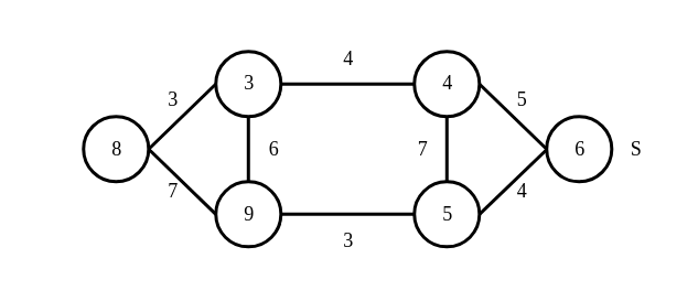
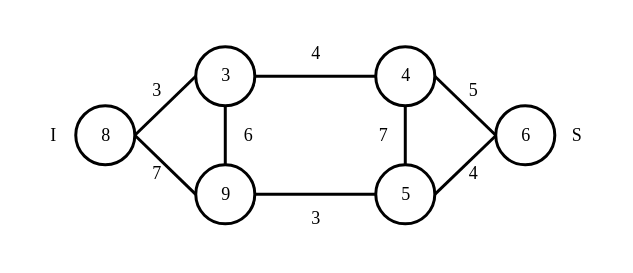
  <mxCell id="0" />
  <mxCell id="1" parent="0" />
  <mxCell id="2" style="rounded=0;orthogonalLoop=1;jettySize=auto;html=1;exitX=1;exitY=0.5;exitDx=0;exitDy=0;exitPerimeter=0;entryX=0;entryY=0.5;entryDx=0;entryDy=0;entryPerimeter=0;strokeWidth=2;endArrow=none;endFill=0;fontFamily=Times New Roman;fontSource=https%3A%2F%2Ffonts.googleapis.com%2Fcss%3Ffamily%3DTimes%2BNew%2BRoman;" parent="1" source="4" target="6" edge="1"><mxGeometry relative="1" as="geometry" /></mxCell>
  <mxCell id="3" style="edgeStyle=none;rounded=0;orthogonalLoop=1;jettySize=auto;html=1;exitX=1;exitY=0.5;exitDx=0;exitDy=0;exitPerimeter=0;entryX=0;entryY=0.5;entryDx=0;entryDy=0;entryPerimeter=0;strokeWidth=2;endArrow=none;endFill=0;fontFamily=Times New Roman;fontSource=https%3A%2F%2Ffonts.googleapis.com%2Fcss%3Ffamily%3DTimes%2BNew%2BRoman;" parent="1" source="4" target="9" edge="1"><mxGeometry relative="1" as="geometry" /></mxCell>
  <mxCell id="4" value="8" style="verticalLabelPosition=middle;verticalAlign=middle;html=1;shape=mxgraph.flowchart.on-page_reference;strokeWidth=2;labelPosition=center;align=center;fontFamily=Times New Roman;fontSource=https%3A%2F%2Ffonts.googleapis.com%2Fcss%3Ffamily%3DTimes%2BNew%2BRoman;" parent="1" vertex="1"><mxGeometry x="50" y="70" width="39.37" height="39.37" as="geometry" /></mxCell>
  <mxCell id="5" style="edgeStyle=none;rounded=0;orthogonalLoop=1;jettySize=auto;html=1;exitX=1;exitY=0.5;exitDx=0;exitDy=0;exitPerimeter=0;entryX=0;entryY=0.5;entryDx=0;entryDy=0;entryPerimeter=0;strokeWidth=2;endArrow=none;endFill=0;fontFamily=Times New Roman;fontSource=https%3A%2F%2Ffonts.googleapis.com%2Fcss%3Ffamily%3DTimes%2BNew%2BRoman;" parent="1" source="6" target="11" edge="1"><mxGeometry relative="1" as="geometry" /></mxCell>
  <mxCell id="6" value="3" style="verticalLabelPosition=middle;verticalAlign=middle;html=1;shape=mxgraph.flowchart.on-page_reference;strokeWidth=2;labelPosition=center;align=center;fontFamily=Times New Roman;fontSource=https%3A%2F%2Ffonts.googleapis.com%2Fcss%3Ffamily%3DTimes%2BNew%2BRoman;" parent="1" vertex="1"><mxGeometry x="130" y="30.63" width="39.37" height="39.37" as="geometry" /></mxCell>
  <mxCell id="7" style="edgeStyle=none;rounded=0;orthogonalLoop=1;jettySize=auto;html=1;exitX=1;exitY=0.5;exitDx=0;exitDy=0;exitPerimeter=0;strokeWidth=2;endArrow=none;endFill=0;fontFamily=Times New Roman;fontSource=https%3A%2F%2Ffonts.googleapis.com%2Fcss%3Ffamily%3DTimes%2BNew%2BRoman;" parent="1" source="9" target="14" edge="1"><mxGeometry relative="1" as="geometry" /></mxCell>
  <mxCell id="8" style="edgeStyle=none;rounded=0;orthogonalLoop=1;jettySize=auto;html=1;exitX=0.5;exitY=0;exitDx=0;exitDy=0;exitPerimeter=0;entryX=0.5;entryY=1;entryDx=0;entryDy=0;entryPerimeter=0;strokeWidth=2;endArrow=none;endFill=0;fontFamily=Times New Roman;fontSource=https%3A%2F%2Ffonts.googleapis.com%2Fcss%3Ffamily%3DTimes%2BNew%2BRoman;" parent="1" source="9" target="6" edge="1"><mxGeometry relative="1" as="geometry" /></mxCell>
  <mxCell id="9" value="9" style="verticalLabelPosition=middle;verticalAlign=middle;html=1;shape=mxgraph.flowchart.on-page_reference;strokeWidth=2;labelPosition=center;align=center;fontFamily=Times New Roman;fontSource=https%3A%2F%2Ffonts.googleapis.com%2Fcss%3Ffamily%3DTimes%2BNew%2BRoman;" parent="1" vertex="1"><mxGeometry x="130" y="109.37" width="39.37" height="39.37" as="geometry" /></mxCell>
  <mxCell id="10" style="edgeStyle=none;rounded=0;orthogonalLoop=1;jettySize=auto;html=1;exitX=1;exitY=0.5;exitDx=0;exitDy=0;exitPerimeter=0;entryX=0;entryY=0.5;entryDx=0;entryDy=0;entryPerimeter=0;strokeWidth=2;endArrow=none;endFill=0;fontFamily=Times New Roman;fontSource=https%3A%2F%2Ffonts.googleapis.com%2Fcss%3Ffamily%3DTimes%2BNew%2BRoman;" parent="1" source="11" target="15" edge="1"><mxGeometry relative="1" as="geometry" /></mxCell>
  <mxCell id="11" value="4" style="verticalLabelPosition=middle;verticalAlign=middle;html=1;shape=mxgraph.flowchart.on-page_reference;strokeWidth=2;labelPosition=center;align=center;fontFamily=Times New Roman;fontSource=https%3A%2F%2Ffonts.googleapis.com%2Fcss%3Ffamily%3DTimes%2BNew%2BRoman;" parent="1" vertex="1"><mxGeometry x="250" y="30.63" width="39.37" height="39.37" as="geometry" /></mxCell>
  <mxCell id="12" style="edgeStyle=none;rounded=0;orthogonalLoop=1;jettySize=auto;html=1;exitX=1;exitY=0.5;exitDx=0;exitDy=0;exitPerimeter=0;strokeWidth=2;endArrow=none;endFill=0;fontFamily=Times New Roman;fontSource=https%3A%2F%2Ffonts.googleapis.com%2Fcss%3Ffamily%3DTimes%2BNew%2BRoman;" parent="1" source="14" edge="1"><mxGeometry relative="1" as="geometry"><mxPoint x="330" y="90" as="targetPoint" /></mxGeometry></mxCell>
  <mxCell id="13" style="edgeStyle=none;rounded=0;orthogonalLoop=1;jettySize=auto;html=1;exitX=0.5;exitY=0;exitDx=0;exitDy=0;exitPerimeter=0;entryX=0.5;entryY=1;entryDx=0;entryDy=0;entryPerimeter=0;strokeWidth=2;endArrow=none;endFill=0;fontFamily=Times New Roman;fontSource=https%3A%2F%2Ffonts.googleapis.com%2Fcss%3Ffamily%3DTimes%2BNew%2BRoman;" parent="1" source="14" target="11" edge="1"><mxGeometry relative="1" as="geometry" /></mxCell>
  <mxCell id="14" value="5" style="verticalLabelPosition=middle;verticalAlign=middle;html=1;shape=mxgraph.flowchart.on-page_reference;strokeWidth=2;labelPosition=center;align=center;fontFamily=Times New Roman;fontSource=https%3A%2F%2Ffonts.googleapis.com%2Fcss%3Ffamily%3DTimes%2BNew%2BRoman;" parent="1" vertex="1"><mxGeometry x="250" y="109.37" width="39.37" height="39.37" as="geometry" /></mxCell>
  <mxCell id="15" value="6" style="verticalLabelPosition=middle;verticalAlign=middle;html=1;shape=mxgraph.flowchart.on-page_reference;strokeWidth=2;labelPosition=center;align=center;fontFamily=Times New Roman;fontSource=https%3A%2F%2Ffonts.googleapis.com%2Fcss%3Ffamily%3DTimes%2BNew%2BRoman;" parent="1" vertex="1"><mxGeometry x="330" y="70" width="39.37" height="39.37" as="geometry" /></mxCell>
  <mxCell id="16" value="3" style="text;html=1;align=center;verticalAlign=middle;resizable=0;points=[];autosize=1;strokeColor=none;fillColor=none;fontFamily=Times New Roman;fontSource=https%3A%2F%2Ffonts.googleapis.com%2Fcss%3Ffamily%3DTimes%2BNew%2BRoman;" parent="1" vertex="1"><mxGeometry x="89.37" y="44.69" width="30" height="30" as="geometry" /></mxCell>
  <mxCell id="17" value="7" style="text;html=1;align=center;verticalAlign=middle;resizable=0;points=[];autosize=1;strokeColor=none;fillColor=none;fontFamily=Times New Roman;fontSource=https%3A%2F%2Ffonts.googleapis.com%2Fcss%3Ffamily%3DTimes%2BNew%2BRoman;" parent="1" vertex="1"><mxGeometry x="89.37" y="100" width="30" height="30" as="geometry" /></mxCell>
  <mxCell id="18" value="6" style="text;html=1;align=center;verticalAlign=middle;resizable=0;points=[];autosize=1;strokeColor=none;fillColor=none;fontFamily=Times New Roman;fontSource=https%3A%2F%2Ffonts.googleapis.com%2Fcss%3Ffamily%3DTimes%2BNew%2BRoman;" parent="1" vertex="1"><mxGeometry x="150" y="74.69" width="30" height="30" as="geometry" /></mxCell>
  <mxCell id="19" value="3" style="text;html=1;align=center;verticalAlign=middle;resizable=0;points=[];autosize=1;strokeColor=none;fillColor=none;fontFamily=Times New Roman;fontSource=https%3A%2F%2Ffonts.googleapis.com%2Fcss%3Ffamily%3DTimes%2BNew%2BRoman;" parent="1" vertex="1"><mxGeometry x="195" y="130" width="30" height="30" as="geometry" /></mxCell>
  <mxCell id="20" value="4" style="text;html=1;align=center;verticalAlign=middle;resizable=0;points=[];autosize=1;strokeColor=none;fillColor=none;fontFamily=Times New Roman;fontSource=https%3A%2F%2Ffonts.googleapis.com%2Fcss%3Ffamily%3DTimes%2BNew%2BRoman;" parent="1" vertex="1"><mxGeometry x="195" y="20" width="30" height="30" as="geometry" /></mxCell>
  <mxCell id="21" value="7" style="text;html=1;align=center;verticalAlign=middle;resizable=0;points=[];autosize=1;strokeColor=none;fillColor=none;fontFamily=Times New Roman;fontSource=https%3A%2F%2Ffonts.googleapis.com%2Fcss%3Ffamily%3DTimes%2BNew%2BRoman;" parent="1" vertex="1"><mxGeometry x="240" y="74.69" width="30" height="30" as="geometry" /></mxCell>
  <mxCell id="22" value="5" style="text;html=1;align=center;verticalAlign=middle;resizable=0;points=[];autosize=1;strokeColor=none;fillColor=none;fontFamily=Times New Roman;fontSource=https%3A%2F%2Ffonts.googleapis.com%2Fcss%3Ffamily%3DTimes%2BNew%2BRoman;" parent="1" vertex="1"><mxGeometry x="300" y="44.69" width="30" height="30" as="geometry" /></mxCell>
  <mxCell id="23" value="4" style="text;html=1;align=center;verticalAlign=middle;resizable=0;points=[];autosize=1;strokeColor=none;fillColor=none;fontFamily=Times New Roman;fontSource=https%3A%2F%2Ffonts.googleapis.com%2Fcss%3Ffamily%3DTimes%2BNew%2BRoman;" parent="1" vertex="1"><mxGeometry x="300" y="100" width="30" height="30" as="geometry" /></mxCell>
  <mxCell id="24" value="S" style="text;html=1;align=center;verticalAlign=middle;resizable=0;points=[];autosize=1;strokeColor=none;fillColor=none;fontFamily=Times New Roman;fontSource=https%3A%2F%2Ffonts.googleapis.com%2Fcss%3Ffamily%3DTimes%2BNew%2BRoman;" parent="1" vertex="1"><mxGeometry x="369.37" y="74.69" width="30" height="30" as="geometry" /></mxCell>
+ <mxCell id="25" value="I" style="text;html=1;align=center;verticalAlign=middle;resizable=0;points=[];autosize=1;strokeColor=none;fillColor=none;fontFamily=Times New Roman;fontSource=https%3A%2F%2Ffonts.googleapis.com%2Fcss%3Ffamily%3DTimes%2BNew%2BRoman;" parent="1" vertex="1"><mxGeometry x="20" y="74.69" width="30" height="30" as="geometry" /></mxCell>
